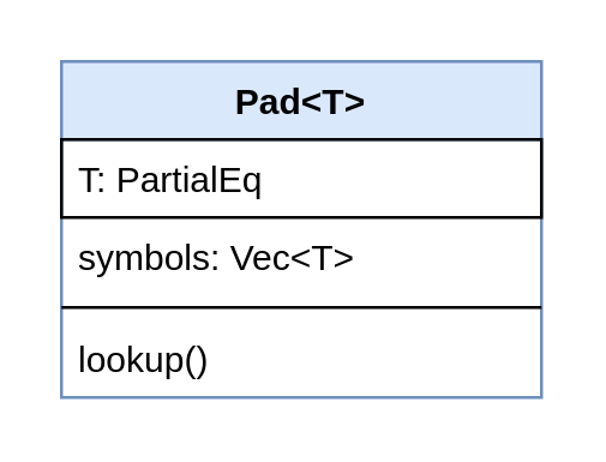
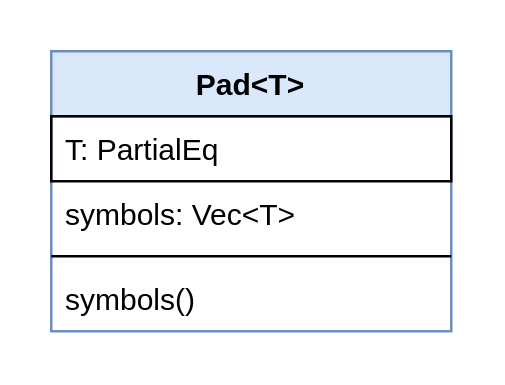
  <mxCell id="0" />
  <mxCell id="1" parent="0" />
  <mxCell id="2" value="Pad&lt;T&gt;" style="swimlane;fontStyle=1;align=center;verticalAlign=top;childLayout=stackLayout;horizontal=1;startSize=26;horizontalStack=0;resizeParent=1;resizeParentMax=0;resizeLast=0;collapsible=1;marginBottom=0;fillColor=#dae8fc;strokeColor=#6c8ebf;" vertex="1" parent="1"><mxGeometry x="20" y="20" width="160" height="112" as="geometry" /></mxCell>
  <mxCell id="3" value="T: PartialEq" style="text;fillColor=none;align=left;verticalAlign=top;spacingLeft=4;spacingRight=4;overflow=hidden;rotatable=0;points=[[0,0.5],[1,0.5]];portConstraint=eastwest;strokeColor=#000000;" vertex="1" parent="2"><mxGeometry y="26" width="160" height="26" as="geometry" /></mxCell>
  <mxCell id="4" value="symbols: Vec&lt;T&gt;" style="text;strokeColor=none;fillColor=none;align=left;verticalAlign=top;spacingLeft=4;spacingRight=4;overflow=hidden;rotatable=0;points=[[0,0.5],[1,0.5]];portConstraint=eastwest;" vertex="1" parent="2"><mxGeometry y="52" width="160" height="26" as="geometry" /></mxCell>
  <mxCell id="5" value="" style="line;strokeWidth=1;fillColor=none;align=left;verticalAlign=middle;spacingTop=-1;spacingLeft=3;spacingRight=3;rotatable=0;labelPosition=right;points=[];portConstraint=eastwest;" vertex="1" parent="2"><mxGeometry y="78" width="160" height="8" as="geometry" /></mxCell>
- <mxCell id="6" value="lookup()" style="text;strokeColor=none;fillColor=none;align=left;verticalAlign=top;spacingLeft=4;spacingRight=4;overflow=hidden;rotatable=0;points=[[0,0.5],[1,0.5]];portConstraint=eastwest;" vertex="1" parent="2"><mxGeometry y="86" width="160" height="26" as="geometry" /></mxCell>
+ <mxCell id="6" value="symbols()" style="text;strokeColor=none;fillColor=none;align=left;verticalAlign=top;spacingLeft=4;spacingRight=4;overflow=hidden;rotatable=0;points=[[0,0.5],[1,0.5]];portConstraint=eastwest;" vertex="1" parent="2"><mxGeometry y="86" width="160" height="26" as="geometry" /></mxCell>
